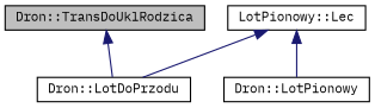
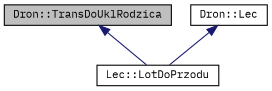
  digraph {
    fontname="IBM Plex Mono"
    rankdir=TB
    node [color=black fillcolor=white fontname="IBM Plex Mono" fontsize=10 shape=record style=filled]
    edge [color=midnightblue dir=back fontname="IBM Plex Mono" fontsize=10 labelfontname=FreeSans labelfontsize=10 style=solid]
    n1 [fillcolor=grey75 fontcolor=black height=0.2 label="Dron::TransDoUklRodzica" width=0.4]
-   n2 [height=0.2 label="Dron::LotDoPrzodu" width=0.4]
-   n3 [height=0.2 label="LotPionowy::Lec" width=0.4]
-   n4 [height=0.2 label="Dron::LotPionowy" width=0.4]
+   n2 [height=0.2 label="Lec::LotDoPrzodu" width=0.4]
+   n3 [height=0.2 label="Dron::Lec" width=0.4]
    n1 -> n2
    n3 -> n2
-   n3 -> n4
  }
